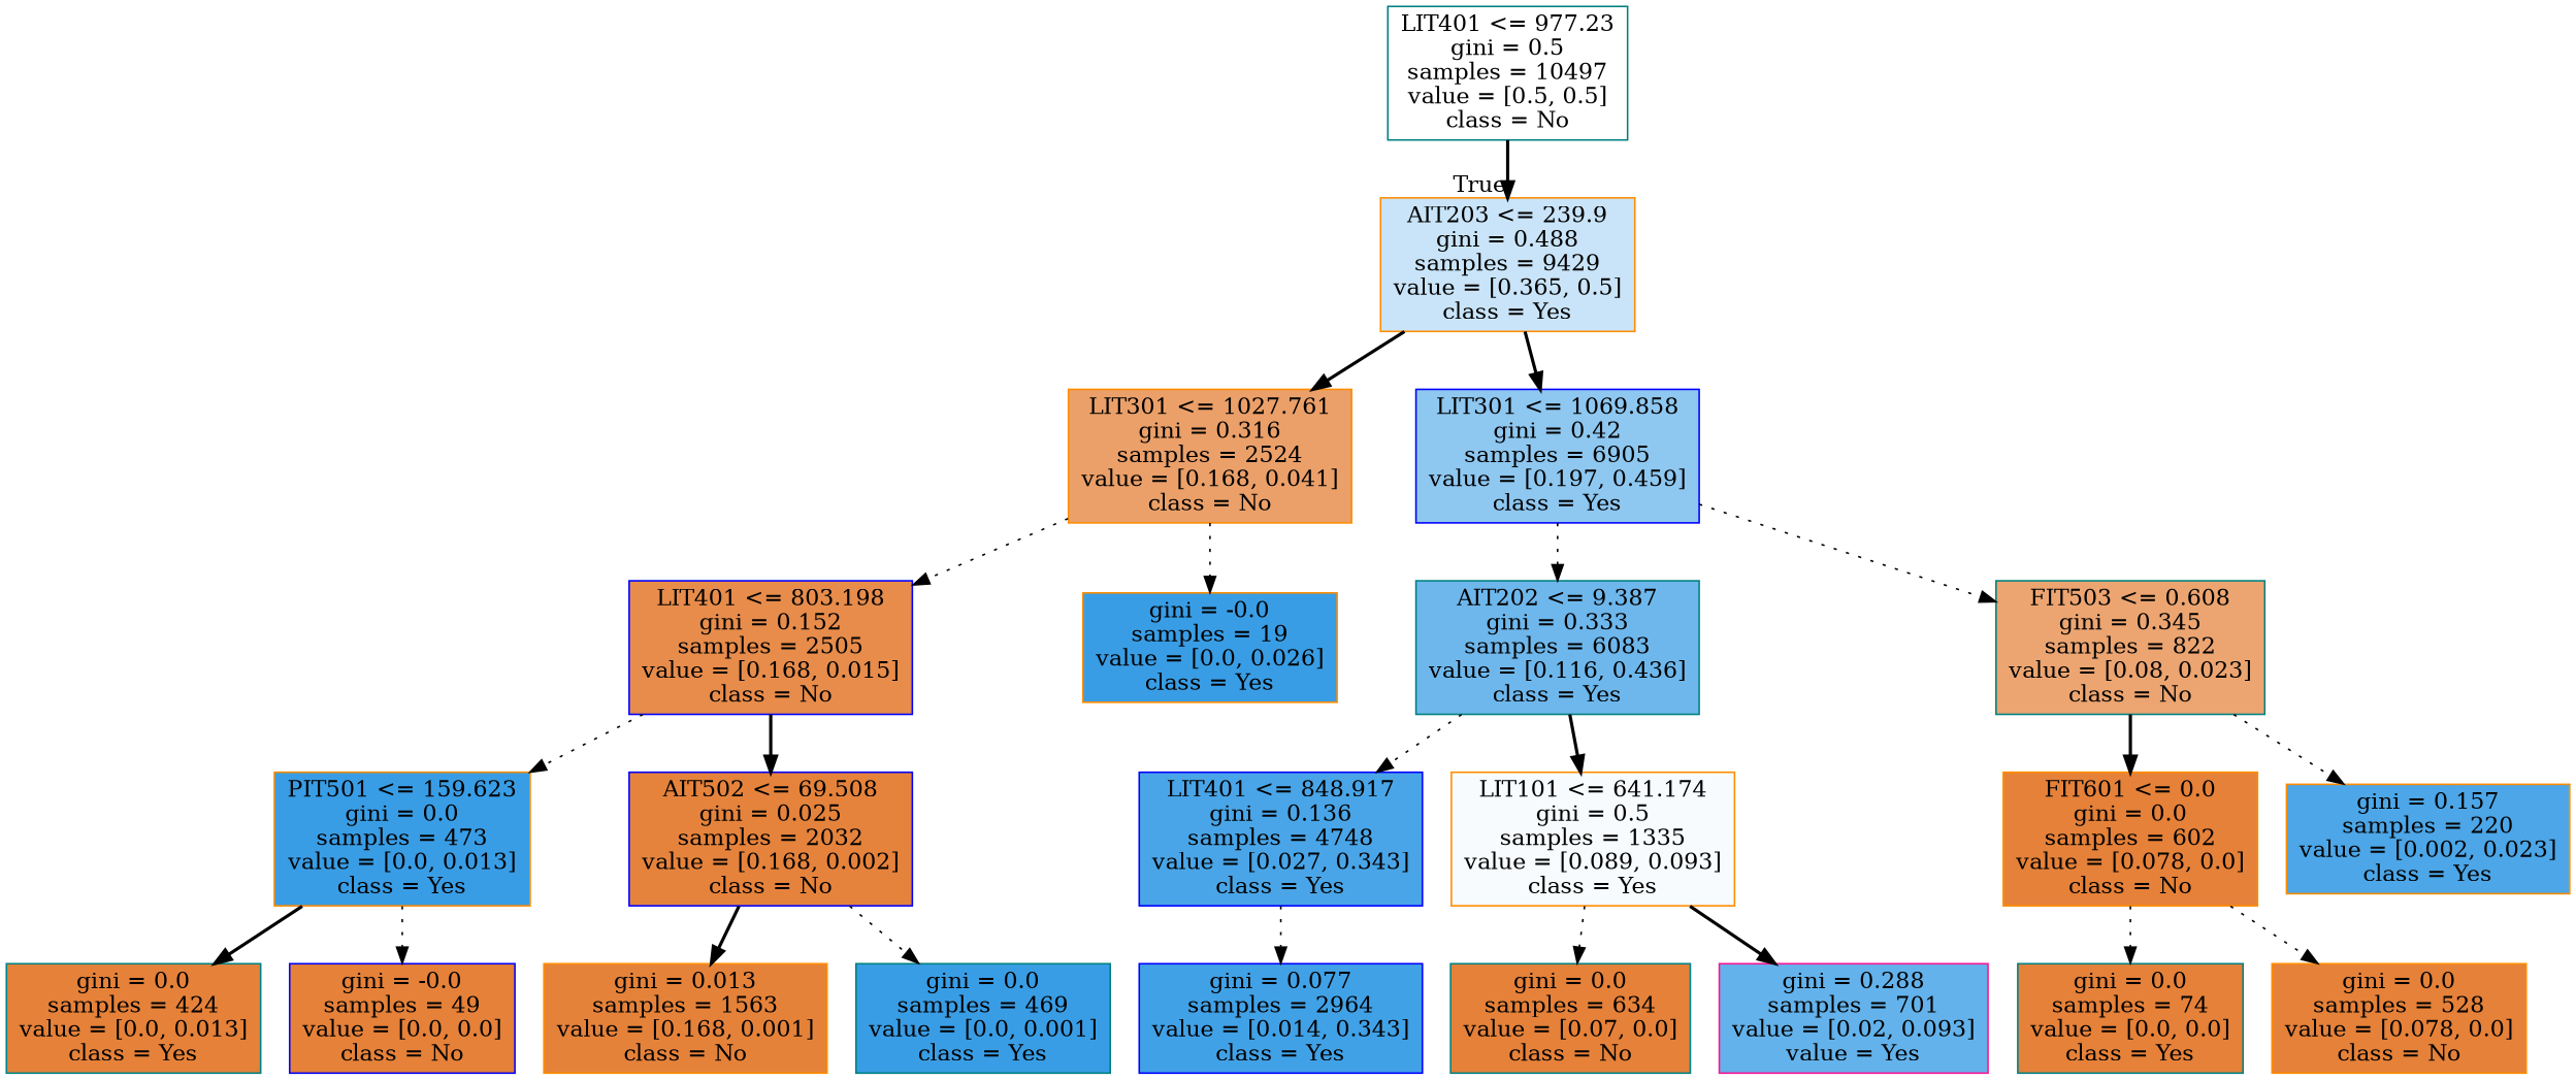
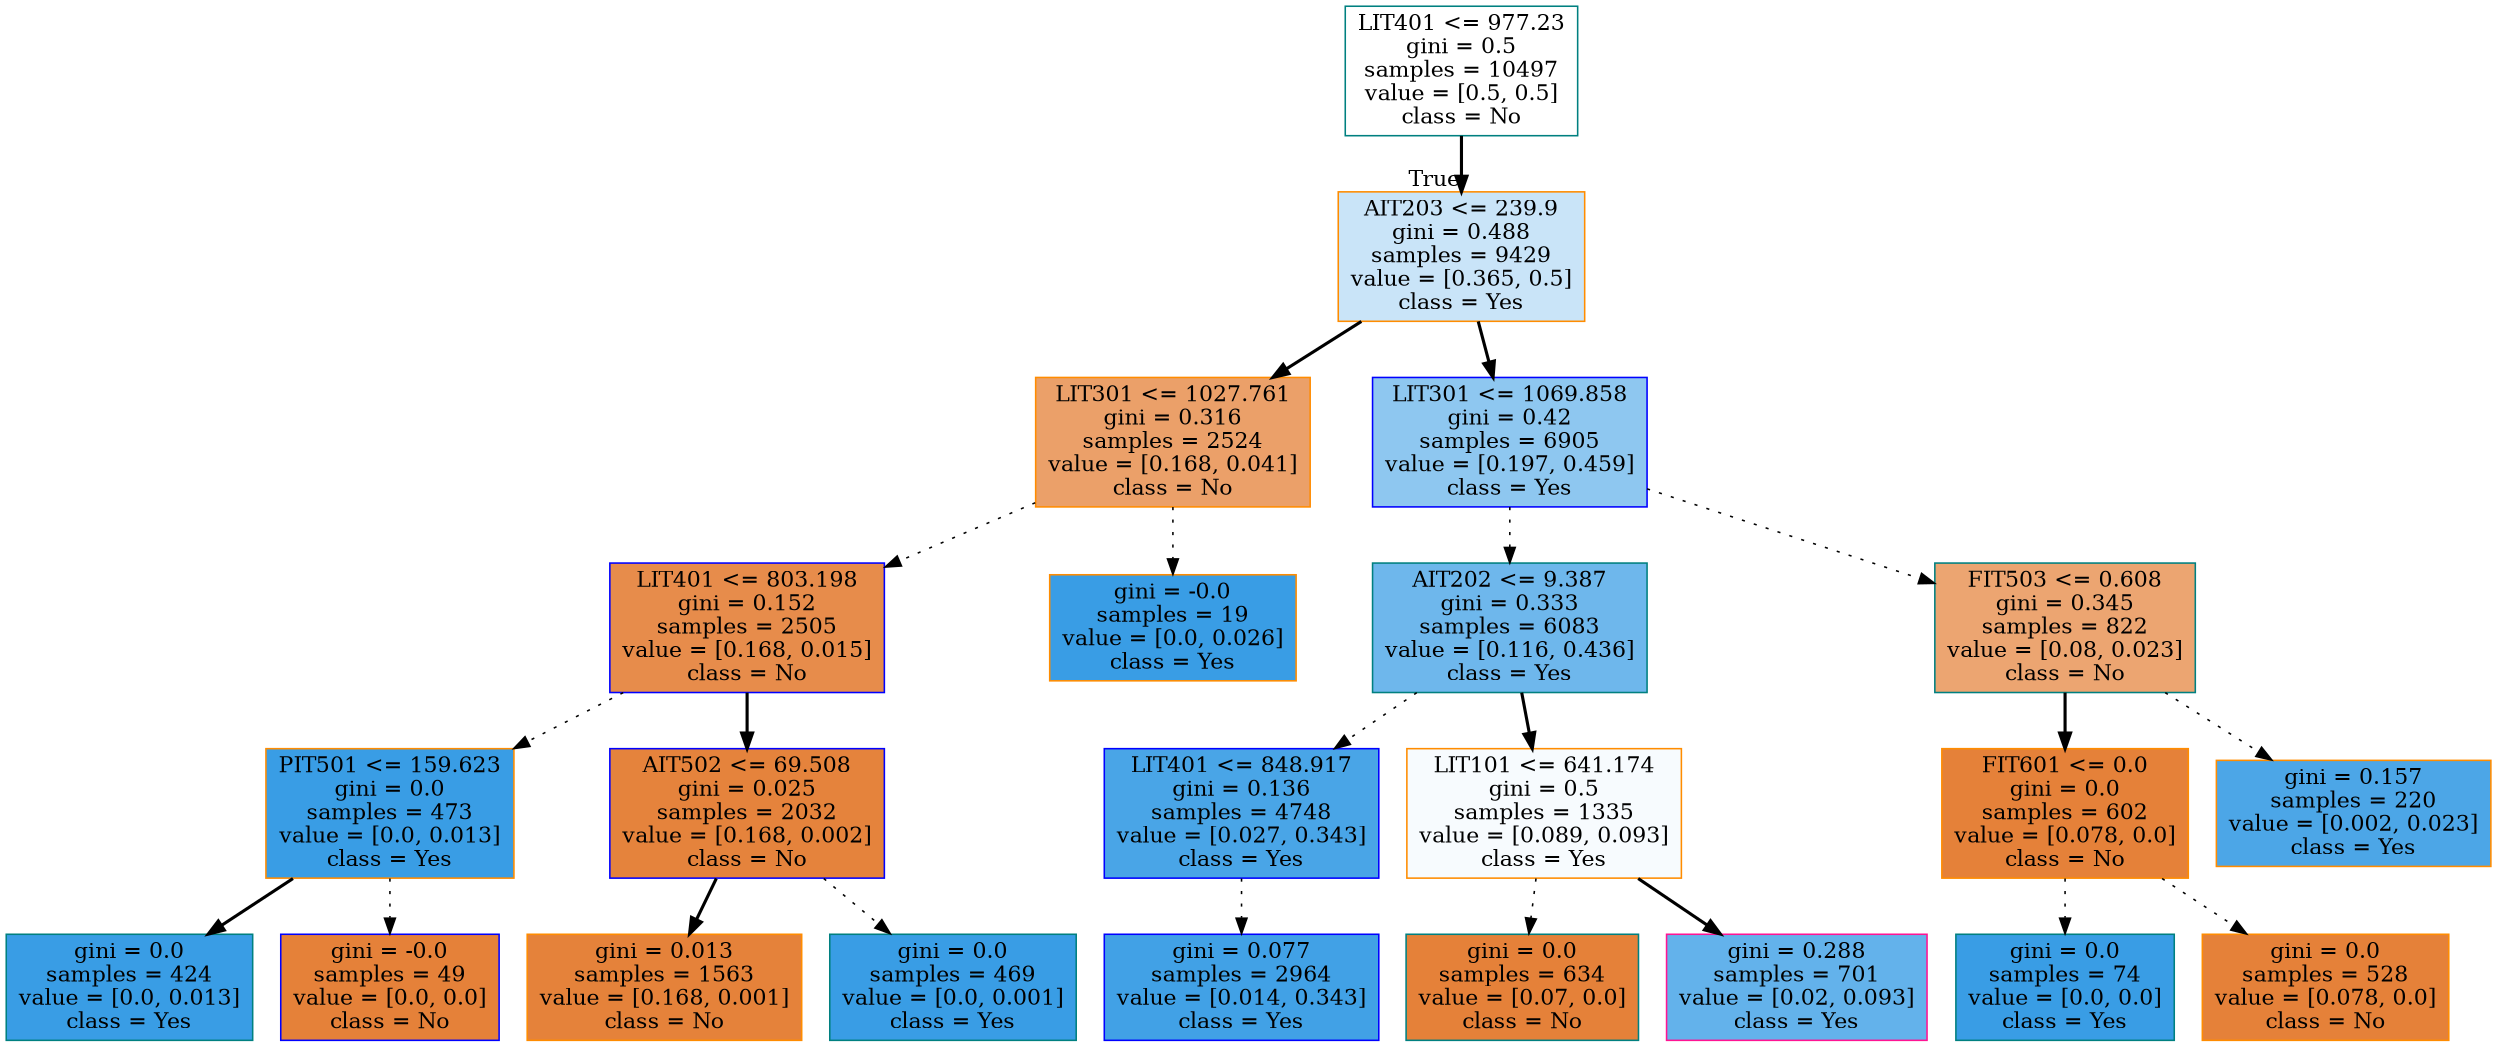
  digraph {
    node [color=darkorange fillcolor="#399de5" shape=box style=filled]
    edge [style=dotted]
    n1 [color=teal fillcolor="#ffffff" label="LIT401 <= 977.23\ngini = 0.5\nsamples = 10497\nvalue = [0.5, 0.5]\nclass = No"]
    n2 [fillcolor="#c9e4f8" label="AIT203 <= 239.9\ngini = 0.488\nsamples = 9429\nvalue = [0.365, 0.5]\nclass = Yes"]
    n3 [fillcolor="#eba069" label="LIT301 <= 1027.761\ngini = 0.316\nsamples = 2524\nvalue = [0.168, 0.041]\nclass = No"]
    n4 [color=blue fillcolor="#8ec7f0" label="LIT301 <= 1069.858\ngini = 0.42\nsamples = 6905\nvalue = [0.197, 0.459]\nclass = Yes"]
    n5 [color=blue fillcolor="#e78c4b" label="LIT401 <= 803.198\ngini = 0.152\nsamples = 2505\nvalue = [0.168, 0.015]\nclass = No"]
    n6 [label="gini = -0.0\nsamples = 19\nvalue = [0.0, 0.026]\nclass = Yes"]
    n7 [color=teal fillcolor="#6eb7ec" label="AIT202 <= 9.387\ngini = 0.333\nsamples = 6083\nvalue = [0.116, 0.436]\nclass = Yes"]
    n8 [color=teal fillcolor="#eca571" label="FIT503 <= 0.608\ngini = 0.345\nsamples = 822\nvalue = [0.08, 0.023]\nclass = No"]
    n9 [label="PIT501 <= 159.623\ngini = 0.0\nsamples = 473\nvalue = [0.0, 0.013]\nclass = Yes"]
    n10 [color=blue fillcolor="#e5833c" label="AIT502 <= 69.508\ngini = 0.025\nsamples = 2032\nvalue = [0.168, 0.002]\nclass = No"]
-   n11 [color=teal fillcolor="#e58139" label="gini = 0.0\nsamples = 424\nvalue = [0.0, 0.013]\nclass = Yes"]
+   n11 [color=teal label="gini = 0.0\nsamples = 424\nvalue = [0.0, 0.013]\nclass = Yes"]
    n12 [color=blue fillcolor="#e58139" label="gini = -0.0\nsamples = 49\nvalue = [0.0, 0.0]\nclass = No"]
    n13 [fillcolor="#e5823a" label="gini = 0.013\nsamples = 1563\nvalue = [0.168, 0.001]\nclass = No"]
    n14 [color=teal label="gini = 0.0\nsamples = 469\nvalue = [0.0, 0.001]\nclass = Yes"]
    n15 [color=blue fillcolor="#49a5e7" label="LIT401 <= 848.917\ngini = 0.136\nsamples = 4748\nvalue = [0.027, 0.343]\nclass = Yes"]
    n16 [fillcolor="#f7fbfe" label="LIT101 <= 641.174\ngini = 0.5\nsamples = 1335\nvalue = [0.089, 0.093]\nclass = Yes"]
    n17 [fillcolor="#e58139" label="FIT601 <= 0.0\ngini = 0.0\nsamples = 602\nvalue = [0.078, 0.0]\nclass = No"]
    n18 [fillcolor="#4ca6e7" label="gini = 0.157\nsamples = 220\nvalue = [0.002, 0.023]\nclass = Yes"]
    n19 [color=blue fillcolor="#41a1e6" label="gini = 0.077\nsamples = 2964\nvalue = [0.014, 0.343]\nclass = Yes"]
    n20 [color=teal fillcolor="#e58139" label="gini = 0.0\nsamples = 634\nvalue = [0.07, 0.0]\nclass = No"]
-   n21 [color=deeppink fillcolor="#63b2eb" label="gini = 0.288\nsamples = 701\nvalue = [0.02, 0.093]\nvalue = Yes"]
-   n22 [color=teal fillcolor="#e58139" label="gini = 0.0\nsamples = 74\nvalue = [0.0, 0.0]\nclass = Yes"]
+   n21 [color=deeppink fillcolor="#63b2eb" label="gini = 0.288\nsamples = 701\nvalue = [0.02, 0.093]\nclass = Yes"]
+   n22 [color=teal label="gini = 0.0\nsamples = 74\nvalue = [0.0, 0.0]\nclass = Yes"]
    n23 [fillcolor="#e58139" label="gini = 0.0\nsamples = 528\nvalue = [0.078, 0.0]\nclass = No"]
    n1 -> n2 [headlabel=True labelangle=45 labeldistance=2.5 style=bold]
    n2 -> n3 [style=bold]
    n2 -> n4 [style=bold]
    n3 -> n5
    n3 -> n6
    n4 -> n7
    n4 -> n8
    n5 -> n9
    n5 -> n10 [style=bold]
    n7 -> n15
    n7 -> n16 [style=bold]
    n8 -> n17 [style=bold]
    n8 -> n18
    n9 -> n11 [style=bold]
    n9 -> n12
    n10 -> n13 [style=bold]
    n10 -> n14
    n15 -> n19
    n16 -> n20
    n16 -> n21 [style=bold]
    n17 -> n22
    n17 -> n23
  }
